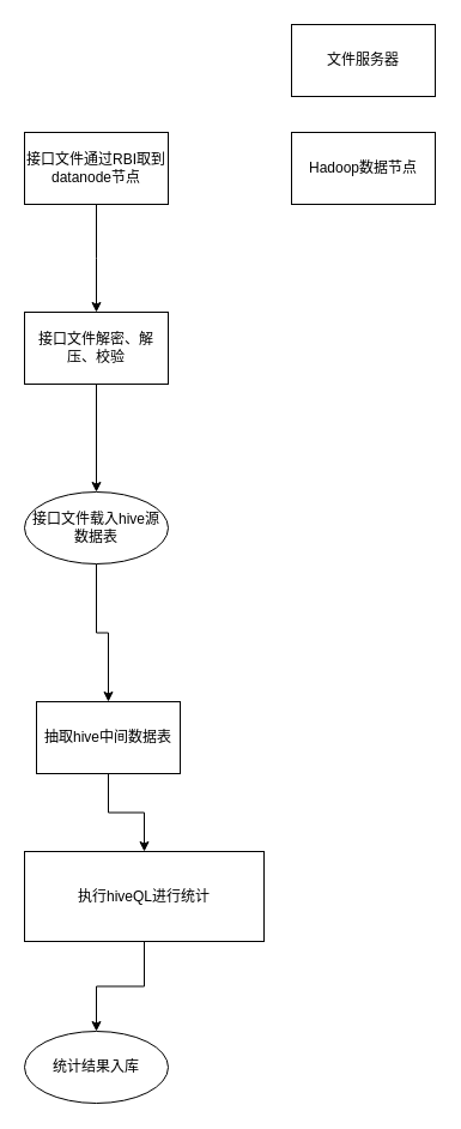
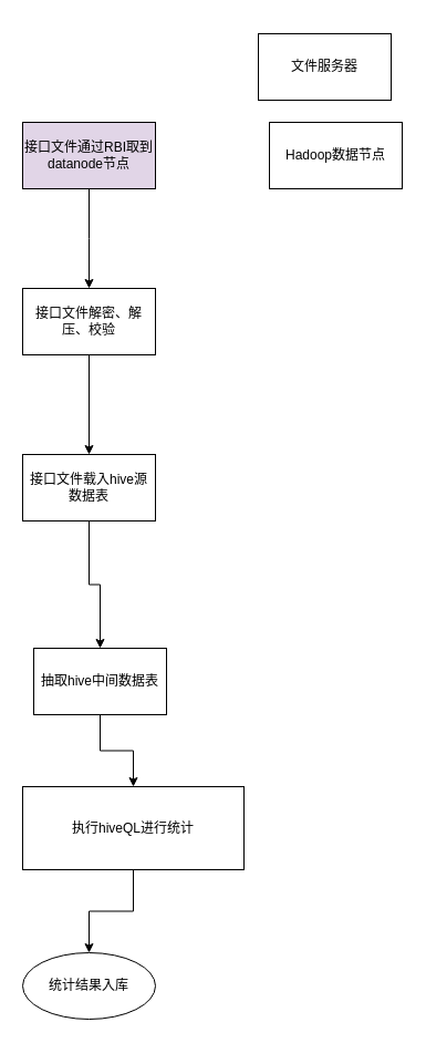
  <mxCell id="0" />
  <mxCell id="1" parent="0" />
  <mxCell id="2" style="edgeStyle=orthogonalEdgeStyle;rounded=0;orthogonalLoop=1;jettySize=auto;html=1;exitX=0.5;exitY=1;exitDx=0;exitDy=0;entryX=0.5;entryY=0;entryDx=0;entryDy=0;" edge="1" parent="1" source="3" target="7"><mxGeometry relative="1" as="geometry" /></mxCell>
- <mxCell id="3" value="接口文件&lt;span&gt;载入hive&lt;/span&gt;源数据表" style="ellipse;whiteSpace=wrap;html=1;" vertex="1" parent="1"><mxGeometry x="20" y="410" width="120" height="60" as="geometry" /></mxCell>
+ <mxCell id="3" value="接口文件&lt;span&gt;载入hive&lt;/span&gt;源数据表" style="rounded=0;whiteSpace=wrap;html=1;" vertex="1" parent="1"><mxGeometry x="20" y="410" width="120" height="60" as="geometry" /></mxCell>
  <mxCell id="4" style="edgeStyle=orthogonalEdgeStyle;rounded=0;orthogonalLoop=1;jettySize=auto;html=1;entryX=0.5;entryY=0;entryDx=0;entryDy=0;" edge="1" parent="1" source="5" target="3"><mxGeometry relative="1" as="geometry" /></mxCell>
  <mxCell id="5" value="接口文件&lt;span&gt;解密、解压、校验&lt;/span&gt;" style="rounded=0;whiteSpace=wrap;html=1;" vertex="1" parent="1"><mxGeometry x="20" y="260" width="120" height="60" as="geometry" /></mxCell>
  <mxCell id="6" style="edgeStyle=orthogonalEdgeStyle;rounded=0;orthogonalLoop=1;jettySize=auto;html=1;exitX=0.5;exitY=1;exitDx=0;exitDy=0;entryX=0.5;entryY=0;entryDx=0;entryDy=0;" edge="1" parent="1" source="7" target="9"><mxGeometry relative="1" as="geometry" /></mxCell>
  <mxCell id="7" value="&lt;span&gt;抽取hive&lt;/span&gt;中间数据表" style="rounded=0;whiteSpace=wrap;html=1;" vertex="1" parent="1"><mxGeometry x="30" y="585" width="120" height="60" as="geometry" /></mxCell>
  <mxCell id="8" value="" style="edgeStyle=orthogonalEdgeStyle;rounded=0;orthogonalLoop=1;jettySize=auto;html=1;exitX=0.5;exitY=1;exitDx=0;exitDy=0;entryX=0.5;entryY=0;entryDx=0;entryDy=0;" edge="1" parent="1" source="9" target="10"><mxGeometry relative="1" as="geometry" /></mxCell>
  <mxCell id="9" value="执行hiveQL进行统计" style="rounded=0;whiteSpace=wrap;html=1;" vertex="1" parent="1"><mxGeometry x="20" y="710" width="200" height="75" as="geometry" /></mxCell>
  <mxCell id="10" value="统计结果入库" style="ellipse;whiteSpace=wrap;html=1;" vertex="1" parent="1"><mxGeometry x="20" y="860" width="120" height="60" as="geometry" /></mxCell>
  <mxCell id="11" style="edgeStyle=orthogonalEdgeStyle;rounded=0;orthogonalLoop=1;jettySize=auto;html=1;entryX=0.5;entryY=0;entryDx=0;entryDy=0;" edge="1" parent="1" source="12"><mxGeometry relative="1" as="geometry"><mxPoint x="80" y="260" as="targetPoint" /></mxGeometry></mxCell>
- <mxCell id="12" value="&lt;span&gt;接口文件通过RBI取到datanode节点&lt;/span&gt;" style="rounded=0;whiteSpace=wrap;html=1;" vertex="1" parent="1"><mxGeometry x="20" y="110" width="120" height="60" as="geometry" /></mxCell>
+ <mxCell id="12" value="&lt;span&gt;接口文件通过RBI取到datanode节点&lt;/span&gt;" style="rounded=0;whiteSpace=wrap;html=1;fillColor=#e1d5e7;" vertex="1" parent="1"><mxGeometry x="20" y="110" width="120" height="60" as="geometry" /></mxCell>
  <mxCell id="13" value="Hadoop数据节点" style="rounded=0;whiteSpace=wrap;html=1;" vertex="1" parent="1"><mxGeometry x="243" y="110" width="120" height="60" as="geometry" /></mxCell>
- <mxCell id="14" value="文件服务器" style="rounded=0;whiteSpace=wrap;html=1;" vertex="1" parent="1"><mxGeometry x="243" y="20" width="120" height="60" as="geometry" /></mxCell>
+ <mxCell id="14" value="文件服务器" style="rounded=0;whiteSpace=wrap;html=1;" vertex="1" parent="1"><mxGeometry x="233" y="30" width="120" height="60" as="geometry" /></mxCell>
